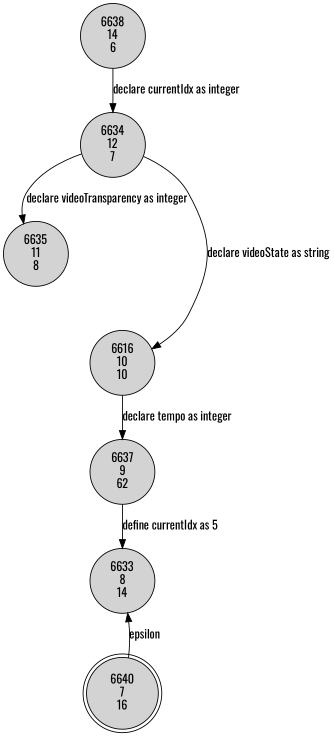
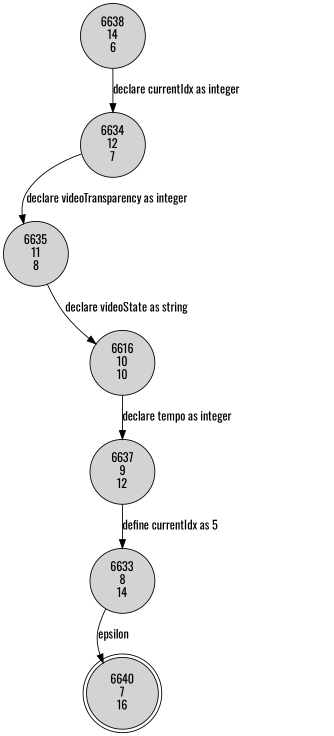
  digraph {
    fontname=Oswald
    node [fontname=Oswald penwidth=1 shape=circle style=filled]
    edge [fontname=Oswald]
    n1 [label="6634\n12\n7"]
    n2 [label="6635\n11\n8"]
    n3 [label="6616\n10\n10"]
-   n4 [label="6637\n9\n62"]
+   n4 [label="6637\n9\n12"]
    n5 [label="6633\n8\n14"]
    n6 [label="6640\n7\n16" shape=doublecircle]
    n7 [label="6638\n14\n6"]
    n1 -> n2 [label="declare videoTransparency as integer"]
-   n1 -> n3 [label="declare videoState as string"]
+   n2 -> n3 [label="declare videoState as string"]
    n3 -> n4 [label="declare tempo as integer"]
    n4 -> n5 [label="define currentIdx as 5"]
-   n6 -> n5 [label=epsilon]
+   n5 -> n6 [label=epsilon]
    n7 -> n1 [label="declare currentIdx as integer"]
  }
